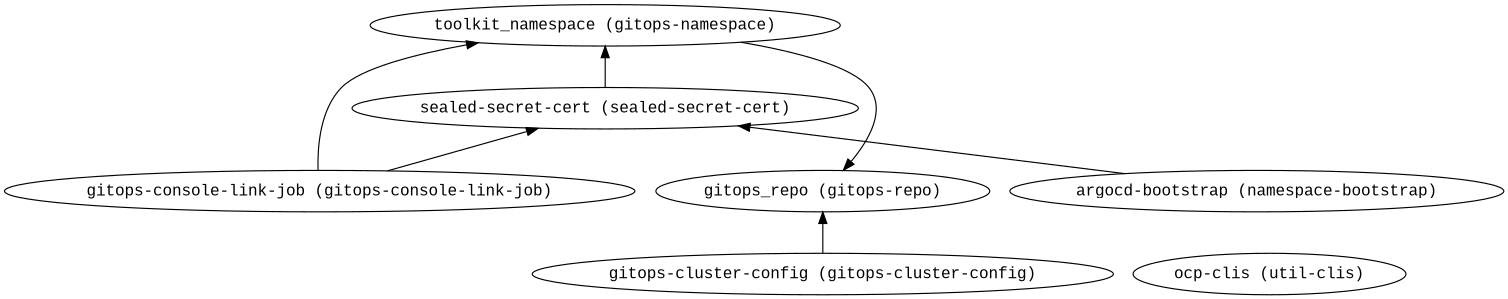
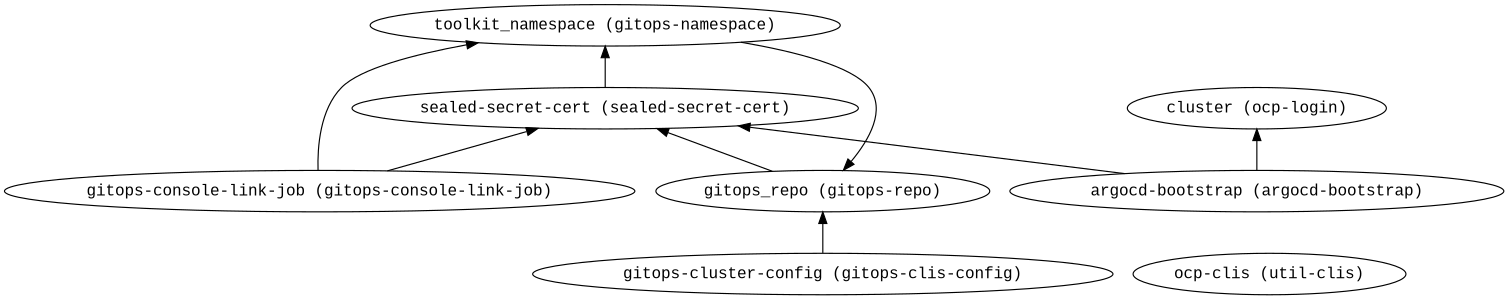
  digraph {
    fontname="Liberation Mono"
    rankdir=BT
    node [fontname="Liberation Mono"]
    edge [fontname="Liberation Mono"]
    "gitops_repo (gitops-repo)"
    "sealed-secret-cert (sealed-secret-cert)"
    "toolkit_namespace (gitops-namespace)"
-   "argocd-bootstrap (argocd-bootstrap)" [label="argocd-bootstrap (namespace-bootstrap)"]
-   "gitops-cluster-config (gitops-cluster-config)"
+   "argocd-bootstrap (argocd-bootstrap)"
+   "cluster (ocp-login)"
+   "gitops-cluster-config (gitops-cluster-config)" [label="gitops-cluster-config (gitops-clis-config)"]
    "gitops-console-link-job (gitops-console-link-job)"
    n8 [label="ocp-clis (util-clis)"]
+   "gitops_repo (gitops-repo)" -> "sealed-secret-cert (sealed-secret-cert)"
    "sealed-secret-cert (sealed-secret-cert)" -> "toolkit_namespace (gitops-namespace)"
    "toolkit_namespace (gitops-namespace)" -> "gitops_repo (gitops-repo)"
    "argocd-bootstrap (argocd-bootstrap)" -> "sealed-secret-cert (sealed-secret-cert)"
+   "argocd-bootstrap (argocd-bootstrap)" -> "cluster (ocp-login)"
    "gitops-cluster-config (gitops-cluster-config)" -> "gitops_repo (gitops-repo)"
    "gitops-console-link-job (gitops-console-link-job)" -> "sealed-secret-cert (sealed-secret-cert)"
    "gitops-console-link-job (gitops-console-link-job)" -> "toolkit_namespace (gitops-namespace)"
  }
